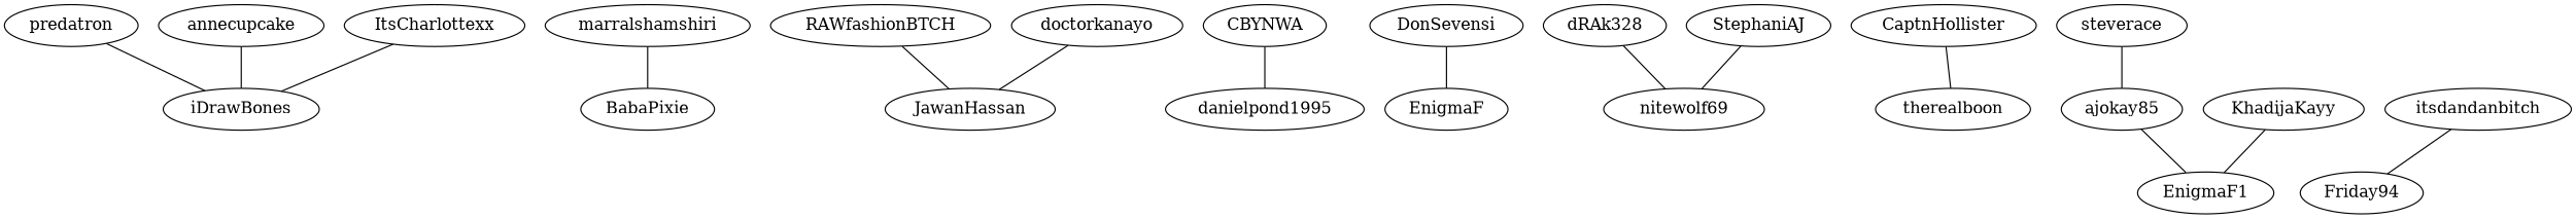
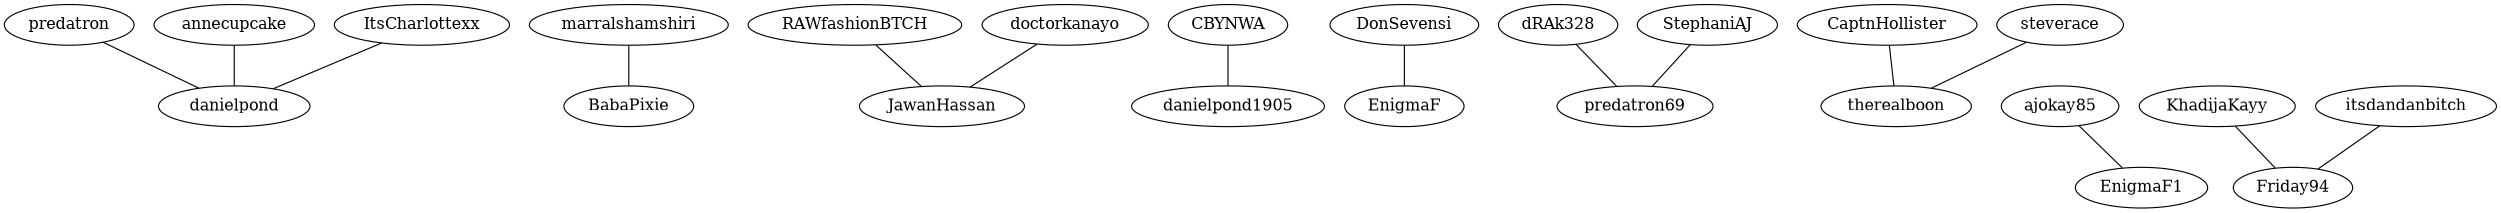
  graph {
    predatron
-   iDrawBones
+   iDrawBones [label=danielpond]
    annecupcake
    ItsCharlottexx
    marralshamshiri
    BabaPixie
    RAWfashionBTCH
    JawanHassan
    doctorkanayo
    CBYNWA
-   danielpond1995
+   danielpond1995 [label=danielpond1905]
    n12 [label=EnigmaF]
    DonSevensi
    dRAk328
-   nitewolf69
+   nitewolf69 [label=predatron69]
    StephaniAJ
    CaptnHollister
    therealboon
    steverace
    ajokay85
    EnigmaF1
    KhadijaKayy
    itsdandanbitch
    Friday94
    predatron -- iDrawBones
    annecupcake -- iDrawBones
    ItsCharlottexx -- iDrawBones
    marralshamshiri -- BabaPixie
    RAWfashionBTCH -- JawanHassan
    doctorkanayo -- JawanHassan
    CBYNWA -- danielpond1995
    DonSevensi -- n12
    dRAk328 -- nitewolf69
    StephaniAJ -- nitewolf69
    CaptnHollister -- therealboon
-   steverace -- ajokay85
+   steverace -- therealboon
    ajokay85 -- EnigmaF1
-   KhadijaKayy -- EnigmaF1
+   KhadijaKayy -- Friday94
    itsdandanbitch -- Friday94
  }
